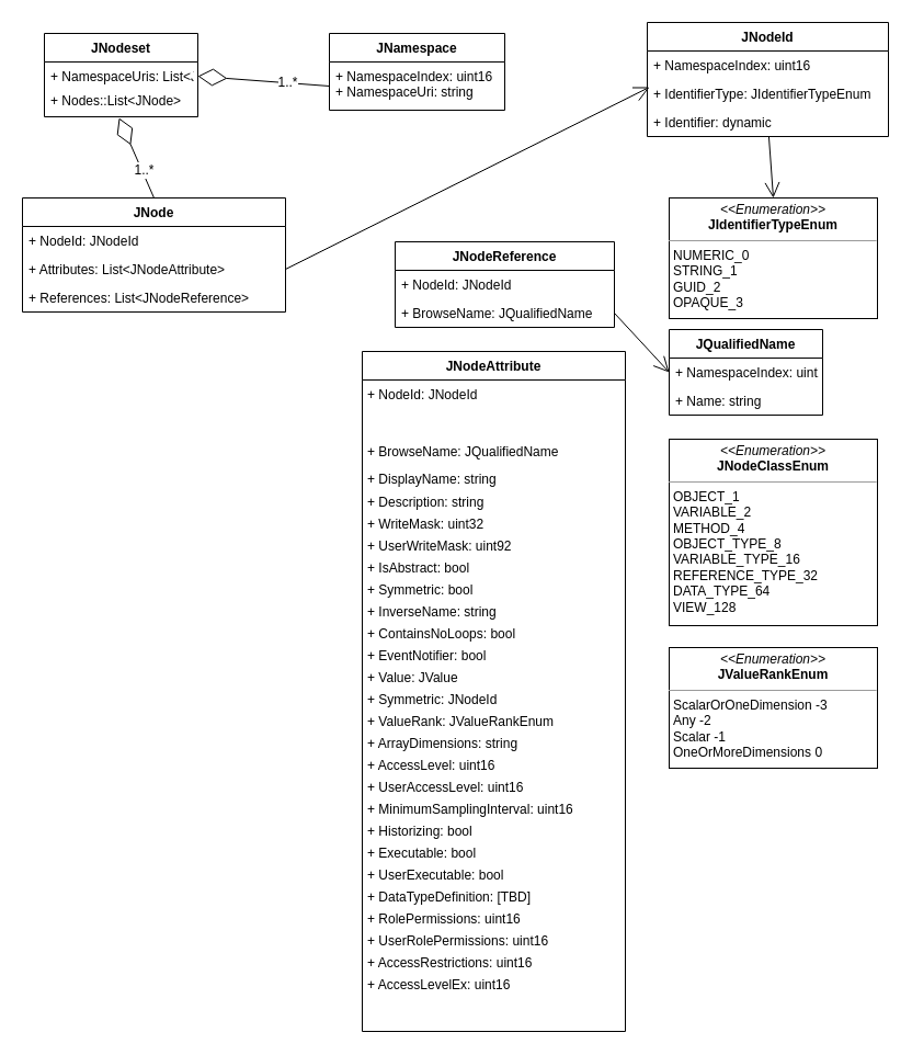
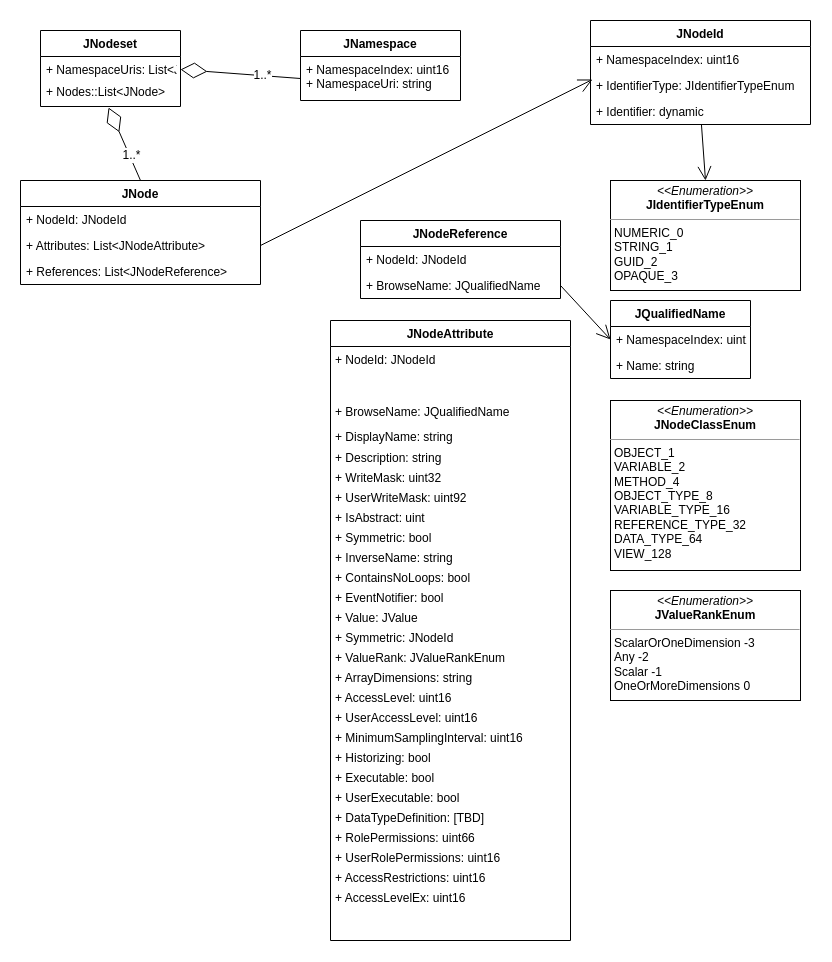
  <mxCell id="0" />
  <mxCell id="1" parent="0" />
  <mxCell id="2" value="JNodeId" style="swimlane;fontStyle=1;childLayout=stackLayout;horizontal=1;startSize=26;fillColor=none;horizontalStack=0;resizeParent=1;resizeParentMax=0;resizeLast=0;collapsible=1;marginBottom=0;" vertex="1" parent="1"><mxGeometry x="590" y="20" width="220" height="104" as="geometry" /></mxCell>
  <mxCell id="3" value="+ NamespaceIndex: uint16" style="text;strokeColor=none;fillColor=none;align=left;verticalAlign=top;spacingLeft=4;spacingRight=4;overflow=hidden;rotatable=0;points=[[0,0.5],[1,0.5]];portConstraint=eastwest;" vertex="1" parent="2"><mxGeometry y="26" width="220" height="26" as="geometry" /></mxCell>
  <mxCell id="4" value="+ IdentifierType: JIdentifierTypeEnum&#10;" style="text;strokeColor=none;fillColor=none;align=left;verticalAlign=top;spacingLeft=4;spacingRight=4;overflow=hidden;rotatable=0;points=[[0,0.5],[1,0.5]];portConstraint=eastwest;" vertex="1" parent="2"><mxGeometry y="52" width="220" height="26" as="geometry" /></mxCell>
  <mxCell id="5" value="+ Identifier: dynamic" style="text;strokeColor=none;fillColor=none;align=left;verticalAlign=top;spacingLeft=4;spacingRight=4;overflow=hidden;rotatable=0;points=[[0,0.5],[1,0.5]];portConstraint=eastwest;" vertex="1" parent="2"><mxGeometry y="78" width="220" height="26" as="geometry" /></mxCell>
  <mxCell id="6" value="&lt;p style=&quot;margin: 0px ; margin-top: 4px ; text-align: center&quot;&gt;&lt;i&gt;&amp;lt;&amp;lt;Enumeration&amp;gt;&amp;gt;&lt;/i&gt;&lt;br&gt;&lt;b&gt;JIdentifierTypeEnum&lt;/b&gt;&lt;/p&gt;&lt;hr size=&quot;1&quot;&gt;&lt;p style=&quot;margin: 0px ; margin-left: 4px&quot;&gt;NUMERIC_0&lt;/p&gt;&lt;p style=&quot;margin: 0px ; margin-left: 4px&quot;&gt;STRING_1&lt;/p&gt;&lt;p style=&quot;margin: 0px ; margin-left: 4px&quot;&gt;GUID_2&lt;/p&gt;&lt;p style=&quot;margin: 0px ; margin-left: 4px&quot;&gt;OPAQUE_3&lt;/p&gt;&lt;p style=&quot;margin: 0px ; margin-left: 4px&quot;&gt;&lt;br&gt;&lt;/p&gt;" style="verticalAlign=top;align=left;overflow=fill;fontSize=12;fontFamily=Helvetica;html=1;" vertex="1" parent="1"><mxGeometry x="610" y="180" width="190" height="110" as="geometry" /></mxCell>
  <mxCell id="7" value="" style="endArrow=open;endFill=1;endSize=12;html=1;entryX=0.5;entryY=0;entryDx=0;entryDy=0;" edge="1" parent="1" source="5" target="6"><mxGeometry width="160" relative="1" as="geometry"><mxPoint x="850" y="140" as="sourcePoint" /><mxPoint x="540" y="310" as="targetPoint" /></mxGeometry></mxCell>
  <mxCell id="8" value="JNamespace" style="swimlane;fontStyle=1;align=center;verticalAlign=top;childLayout=stackLayout;horizontal=1;startSize=26;horizontalStack=0;resizeParent=1;resizeParentMax=0;resizeLast=0;collapsible=1;marginBottom=0;" vertex="1" parent="1"><mxGeometry x="300" y="30" width="160" height="70" as="geometry" /></mxCell>
  <mxCell id="9" value="+ NamespaceIndex: uint16&#10;+ NamespaceUri: string" style="text;strokeColor=none;fillColor=none;align=left;verticalAlign=top;spacingLeft=4;spacingRight=4;overflow=hidden;rotatable=0;points=[[0,0.5],[1,0.5]];portConstraint=eastwest;" vertex="1" parent="8"><mxGeometry y="26" width="160" height="44" as="geometry" /></mxCell>
  <mxCell id="10" value="JNodeset" style="swimlane;fontStyle=1;childLayout=stackLayout;horizontal=1;startSize=26;fillColor=none;horizontalStack=0;resizeParent=1;resizeParentMax=0;resizeLast=0;collapsible=1;marginBottom=0;" vertex="1" parent="1"><mxGeometry x="40" y="30" width="140" height="76" as="geometry" /></mxCell>
  <mxCell id="11" value="+ NamespaceUris: List&lt;JNamespace&gt;" style="text;strokeColor=none;fillColor=none;align=left;verticalAlign=top;spacingLeft=4;spacingRight=4;overflow=hidden;rotatable=0;points=[[0,0.5],[1,0.5]];portConstraint=eastwest;" vertex="1" parent="10"><mxGeometry y="26" width="140" height="22" as="geometry" /></mxCell>
  <mxCell id="12" value="+ Nodes::List&lt;JNode&gt;" style="text;strokeColor=none;fillColor=none;align=left;verticalAlign=top;spacingLeft=4;spacingRight=4;overflow=hidden;rotatable=0;points=[[0,0.5],[1,0.5]];portConstraint=eastwest;" vertex="1" parent="10"><mxGeometry y="48" width="140" height="28" as="geometry" /></mxCell>
  <mxCell id="13" value="" style="endArrow=diamondThin;endFill=0;endSize=24;html=1;exitX=0;exitY=0.5;exitDx=0;exitDy=0;" edge="1" parent="1" source="9"><mxGeometry width="160" relative="1" as="geometry"><mxPoint x="20" y="310" as="sourcePoint" /><mxPoint x="180" y="69" as="targetPoint" /></mxGeometry></mxCell>
  <mxCell id="14" value="1..*" style="text;html=1;align=center;verticalAlign=middle;resizable=0;points=[];;labelBackgroundColor=#ffffff;" vertex="1" connectable="0" parent="13"><mxGeometry x="-0.55" y="-1" relative="1" as="geometry"><mxPoint x="-12" as="offset" /></mxGeometry></mxCell>
  <mxCell id="15" value="JNode" style="swimlane;fontStyle=1;childLayout=stackLayout;horizontal=1;startSize=26;fillColor=none;horizontalStack=0;resizeParent=1;resizeParentMax=0;resizeLast=0;collapsible=1;marginBottom=0;" vertex="1" parent="1"><mxGeometry x="20" y="180" width="240" height="104" as="geometry" /></mxCell>
  <mxCell id="16" value="+ NodeId: JNodeId" style="text;strokeColor=none;fillColor=none;align=left;verticalAlign=top;spacingLeft=4;spacingRight=4;overflow=hidden;rotatable=0;points=[[0,0.5],[1,0.5]];portConstraint=eastwest;" vertex="1" parent="15"><mxGeometry y="26" width="240" height="26" as="geometry" /></mxCell>
  <mxCell id="17" value="+ Attributes: List&lt;JNodeAttribute&gt;" style="text;strokeColor=none;fillColor=none;align=left;verticalAlign=top;spacingLeft=4;spacingRight=4;overflow=hidden;rotatable=0;points=[[0,0.5],[1,0.5]];portConstraint=eastwest;" vertex="1" parent="15"><mxGeometry y="52" width="240" height="26" as="geometry" /></mxCell>
  <mxCell id="18" value="+ References: List&lt;JNodeReference&gt;" style="text;strokeColor=none;fillColor=none;align=left;verticalAlign=top;spacingLeft=4;spacingRight=4;overflow=hidden;rotatable=0;points=[[0,0.5],[1,0.5]];portConstraint=eastwest;" vertex="1" parent="15"><mxGeometry y="78" width="240" height="26" as="geometry" /></mxCell>
  <mxCell id="19" value="" style="endArrow=open;endFill=1;endSize=12;html=1;entryX=0.009;entryY=0.269;entryDx=0;entryDy=0;entryPerimeter=0;exitX=1;exitY=0.5;exitDx=0;exitDy=0;" edge="1" parent="1" source="17" target="4"><mxGeometry width="160" relative="1" as="geometry"><mxPoint x="20" y="310" as="sourcePoint" /><mxPoint x="180" y="310" as="targetPoint" /></mxGeometry></mxCell>
  <mxCell id="20" value="" style="endArrow=diamondThin;endFill=0;endSize=24;html=1;entryX=0.486;entryY=1.036;entryDx=0;entryDy=0;entryPerimeter=0;exitX=0.5;exitY=0;exitDx=0;exitDy=0;" edge="1" parent="1" source="15" target="12"><mxGeometry width="160" relative="1" as="geometry"><mxPoint x="20" y="310" as="sourcePoint" /><mxPoint x="180" y="310" as="targetPoint" /></mxGeometry></mxCell>
  <mxCell id="21" value="1..*" style="text;html=1;align=center;verticalAlign=middle;resizable=0;points=[];;labelBackgroundColor=#ffffff;" vertex="1" connectable="0" parent="20"><mxGeometry x="-0.316" y="-1" relative="1" as="geometry"><mxPoint as="offset" /></mxGeometry></mxCell>
  <mxCell id="22" value="JNodeReference" style="swimlane;fontStyle=1;childLayout=stackLayout;horizontal=1;startSize=26;fillColor=none;horizontalStack=0;resizeParent=1;resizeParentMax=0;resizeLast=0;collapsible=1;marginBottom=0;" vertex="1" parent="1"><mxGeometry x="360" y="220" width="200" height="78" as="geometry" /></mxCell>
  <mxCell id="23" value="+ NodeId: JNodeId" style="text;strokeColor=none;fillColor=none;align=left;verticalAlign=top;spacingLeft=4;spacingRight=4;overflow=hidden;rotatable=0;points=[[0,0.5],[1,0.5]];portConstraint=eastwest;" vertex="1" parent="22"><mxGeometry y="26" width="200" height="26" as="geometry" /></mxCell>
  <mxCell id="24" value="+ BrowseName: JQualifiedName" style="text;strokeColor=none;fillColor=none;align=left;verticalAlign=top;spacingLeft=4;spacingRight=4;overflow=hidden;rotatable=0;points=[[0,0.5],[1,0.5]];portConstraint=eastwest;" vertex="1" parent="22"><mxGeometry y="52" width="200" height="26" as="geometry" /></mxCell>
  <mxCell id="25" value="JNodeAttribute" style="swimlane;fontStyle=1;childLayout=stackLayout;horizontal=1;startSize=26;fillColor=none;horizontalStack=0;resizeParent=1;resizeParentMax=0;resizeLast=0;collapsible=1;marginBottom=0;" vertex="1" parent="1"><mxGeometry x="330" y="320" width="240" height="620" as="geometry" /></mxCell>
  <mxCell id="26" value="&lt;p style=&quot;margin: 0px ; margin-top: 4px ; text-align: center&quot;&gt;&lt;i&gt;&amp;lt;&amp;lt;Enumeration&amp;gt;&amp;gt;&lt;/i&gt;&lt;br&gt;&lt;b&gt;JNodeClassEnum&lt;/b&gt;&lt;/p&gt;&lt;hr size=&quot;1&quot;&gt;&lt;p style=&quot;margin: 0px ; margin-left: 4px&quot;&gt;OBJECT_1&lt;/p&gt;&lt;p style=&quot;margin: 0px ; margin-left: 4px&quot;&gt;VARIABLE_2&lt;/p&gt;&lt;p style=&quot;margin: 0px ; margin-left: 4px&quot;&gt;METHOD_4&lt;/p&gt;&lt;p style=&quot;margin: 0px ; margin-left: 4px&quot;&gt;OBJECT_TYPE_8&lt;/p&gt;&lt;p style=&quot;margin: 0px ; margin-left: 4px&quot;&gt;VARIABLE_TYPE_16&lt;br&gt;REFERENCE_TYPE_32&lt;/p&gt;&lt;p style=&quot;margin: 0px ; margin-left: 4px&quot;&gt;DATA_TYPE_64&lt;/p&gt;&lt;p style=&quot;margin: 0px ; margin-left: 4px&quot;&gt;VIEW_128&lt;/p&gt;&lt;p style=&quot;margin: 0px ; margin-left: 4px&quot;&gt;&lt;br&gt;&lt;/p&gt;" style="verticalAlign=top;align=left;overflow=fill;fontSize=12;fontFamily=Helvetica;html=1;" vertex="1" parent="1"><mxGeometry x="610" y="400" width="190" height="170" as="geometry" /></mxCell>
  <mxCell id="27" value="JQualifiedName" style="swimlane;fontStyle=1;childLayout=stackLayout;horizontal=1;startSize=26;fillColor=none;horizontalStack=0;resizeParent=1;resizeParentMax=0;resizeLast=0;collapsible=1;marginBottom=0;" vertex="1" parent="1"><mxGeometry x="610" y="300" width="140" height="78" as="geometry" /></mxCell>
  <mxCell id="28" value="+ NamespaceIndex: uint16" style="text;strokeColor=none;fillColor=none;align=left;verticalAlign=top;spacingLeft=4;spacingRight=4;overflow=hidden;rotatable=0;points=[[0,0.5],[1,0.5]];portConstraint=eastwest;" vertex="1" parent="27"><mxGeometry y="26" width="140" height="26" as="geometry" /></mxCell>
  <mxCell id="29" value="+ Name: string" style="text;strokeColor=none;fillColor=none;align=left;verticalAlign=top;spacingLeft=4;spacingRight=4;overflow=hidden;rotatable=0;points=[[0,0.5],[1,0.5]];portConstraint=eastwest;" vertex="1" parent="27"><mxGeometry y="52" width="140" height="26" as="geometry" /></mxCell>
  <mxCell id="30" value="" style="endArrow=open;endFill=1;endSize=12;html=1;entryX=0;entryY=0.5;entryDx=0;entryDy=0;exitX=1;exitY=0.5;exitDx=0;exitDy=0;" edge="1" parent="1" source="24" target="28"><mxGeometry width="160" relative="1" as="geometry"><mxPoint x="20" y="590" as="sourcePoint" /><mxPoint x="180" y="590" as="targetPoint" /></mxGeometry></mxCell>
  <mxCell id="31" value="+ NodeId: JNodeId" style="text;strokeColor=none;fillColor=none;align=left;verticalAlign=top;spacingLeft=4;spacingRight=4;overflow=hidden;rotatable=0;points=[[0,0.5],[1,0.5]];portConstraint=eastwest;" vertex="1" parent="1"><mxGeometry x="329" y="346" width="190" height="26" as="geometry" /></mxCell>
  <mxCell id="32" value="+ BrowseName: JQualifiedName" style="text;strokeColor=none;fillColor=none;align=left;verticalAlign=top;spacingLeft=4;spacingRight=4;overflow=hidden;rotatable=0;points=[[0,0.5],[1,0.5]];portConstraint=eastwest;" vertex="1" parent="1"><mxGeometry x="329" y="398" width="190" height="26" as="geometry" /></mxCell>
  <mxCell id="33" value="+ DisplayName: string" style="text;strokeColor=none;fillColor=none;align=left;verticalAlign=top;spacingLeft=4;spacingRight=4;overflow=hidden;rotatable=0;points=[[0,0.5],[1,0.5]];portConstraint=eastwest;" vertex="1" parent="1"><mxGeometry x="329" y="423" width="190" height="26" as="geometry" /></mxCell>
  <mxCell id="34" value="+ Description: string" style="text;strokeColor=none;fillColor=none;align=left;verticalAlign=top;spacingLeft=4;spacingRight=4;overflow=hidden;rotatable=0;points=[[0,0.5],[1,0.5]];portConstraint=eastwest;" vertex="1" parent="1"><mxGeometry x="329" y="444" width="190" height="26" as="geometry" /></mxCell>
  <mxCell id="35" value="+ WriteMask: uint32" style="text;strokeColor=none;fillColor=none;align=left;verticalAlign=top;spacingLeft=4;spacingRight=4;overflow=hidden;rotatable=0;points=[[0,0.5],[1,0.5]];portConstraint=eastwest;" vertex="1" parent="1"><mxGeometry x="329" y="464" width="190" height="26" as="geometry" /></mxCell>
  <mxCell id="36" value="+ UserWriteMask: uint92" style="text;strokeColor=none;fillColor=none;align=left;verticalAlign=top;spacingLeft=4;spacingRight=4;overflow=hidden;rotatable=0;points=[[0,0.5],[1,0.5]];portConstraint=eastwest;" vertex="1" parent="1"><mxGeometry x="329" y="484" width="190" height="26" as="geometry" /></mxCell>
- <mxCell id="37" value="+ IsAbstract: bool" style="text;strokeColor=none;fillColor=none;align=left;verticalAlign=top;spacingLeft=4;spacingRight=4;overflow=hidden;rotatable=0;points=[[0,0.5],[1,0.5]];portConstraint=eastwest;" vertex="1" parent="1"><mxGeometry x="329" y="504" width="190" height="26" as="geometry" /></mxCell>
+ <mxCell id="37" value="+ IsAbstract: uint" style="text;strokeColor=none;fillColor=none;align=left;verticalAlign=top;spacingLeft=4;spacingRight=4;overflow=hidden;rotatable=0;points=[[0,0.5],[1,0.5]];portConstraint=eastwest;" vertex="1" parent="1"><mxGeometry x="329" y="504" width="190" height="26" as="geometry" /></mxCell>
  <mxCell id="38" value="+ Symmetric: bool" style="text;strokeColor=none;fillColor=none;align=left;verticalAlign=top;spacingLeft=4;spacingRight=4;overflow=hidden;rotatable=0;points=[[0,0.5],[1,0.5]];portConstraint=eastwest;" vertex="1" parent="1"><mxGeometry x="329" y="524" width="190" height="26" as="geometry" /></mxCell>
  <mxCell id="39" value="+ InverseName: string" style="text;strokeColor=none;fillColor=none;align=left;verticalAlign=top;spacingLeft=4;spacingRight=4;overflow=hidden;rotatable=0;points=[[0,0.5],[1,0.5]];portConstraint=eastwest;" vertex="1" parent="1"><mxGeometry x="329" y="544" width="190" height="26" as="geometry" /></mxCell>
  <mxCell id="40" value="+ ContainsNoLoops: bool" style="text;strokeColor=none;fillColor=none;align=left;verticalAlign=top;spacingLeft=4;spacingRight=4;overflow=hidden;rotatable=0;points=[[0,0.5],[1,0.5]];portConstraint=eastwest;" vertex="1" parent="1"><mxGeometry x="329" y="564" width="190" height="26" as="geometry" /></mxCell>
  <mxCell id="41" value="+ EventNotifier: bool" style="text;strokeColor=none;fillColor=none;align=left;verticalAlign=top;spacingLeft=4;spacingRight=4;overflow=hidden;rotatable=0;points=[[0,0.5],[1,0.5]];portConstraint=eastwest;" vertex="1" parent="1"><mxGeometry x="329" y="584" width="190" height="26" as="geometry" /></mxCell>
  <mxCell id="42" value="+ Value: JValue" style="text;strokeColor=none;fillColor=none;align=left;verticalAlign=top;spacingLeft=4;spacingRight=4;overflow=hidden;rotatable=0;points=[[0,0.5],[1,0.5]];portConstraint=eastwest;" vertex="1" parent="1"><mxGeometry x="329" y="604" width="190" height="26" as="geometry" /></mxCell>
  <mxCell id="43" value="+ Symmetric: JNodeId" style="text;strokeColor=none;fillColor=none;align=left;verticalAlign=top;spacingLeft=4;spacingRight=4;overflow=hidden;rotatable=0;points=[[0,0.5],[1,0.5]];portConstraint=eastwest;" vertex="1" parent="1"><mxGeometry x="329" y="624" width="190" height="26" as="geometry" /></mxCell>
  <mxCell id="44" value="+ ValueRank: JValueRankEnum" style="text;strokeColor=none;fillColor=none;align=left;verticalAlign=top;spacingLeft=4;spacingRight=4;overflow=hidden;rotatable=0;points=[[0,0.5],[1,0.5]];portConstraint=eastwest;" vertex="1" parent="1"><mxGeometry x="329" y="644" width="190" height="26" as="geometry" /></mxCell>
  <mxCell id="45" value="+ ArrayDimensions: string" style="text;strokeColor=none;fillColor=none;align=left;verticalAlign=top;spacingLeft=4;spacingRight=4;overflow=hidden;rotatable=0;points=[[0,0.5],[1,0.5]];portConstraint=eastwest;" vertex="1" parent="1"><mxGeometry x="329" y="664" width="190" height="26" as="geometry" /></mxCell>
  <mxCell id="46" value="+ AccessLevel: uint16" style="text;strokeColor=none;fillColor=none;align=left;verticalAlign=top;spacingLeft=4;spacingRight=4;overflow=hidden;rotatable=0;points=[[0,0.5],[1,0.5]];portConstraint=eastwest;" vertex="1" parent="1"><mxGeometry x="329" y="684" width="190" height="26" as="geometry" /></mxCell>
  <mxCell id="47" value="+ UserAccessLevel: uint16" style="text;strokeColor=none;fillColor=none;align=left;verticalAlign=top;spacingLeft=4;spacingRight=4;overflow=hidden;rotatable=0;points=[[0,0.5],[1,0.5]];portConstraint=eastwest;" vertex="1" parent="1"><mxGeometry x="329" y="704" width="190" height="26" as="geometry" /></mxCell>
  <mxCell id="48" value="+ MinimumSamplingInterval: uint16" style="text;strokeColor=none;fillColor=none;align=left;verticalAlign=top;spacingLeft=4;spacingRight=4;overflow=hidden;rotatable=0;points=[[0,0.5],[1,0.5]];portConstraint=eastwest;" vertex="1" parent="1"><mxGeometry x="329" y="724" width="200" height="26" as="geometry" /></mxCell>
  <mxCell id="49" value="+ Historizing: bool" style="text;strokeColor=none;fillColor=none;align=left;verticalAlign=top;spacingLeft=4;spacingRight=4;overflow=hidden;rotatable=0;points=[[0,0.5],[1,0.5]];portConstraint=eastwest;" vertex="1" parent="1"><mxGeometry x="329" y="744" width="200" height="26" as="geometry" /></mxCell>
  <mxCell id="50" value="+ Executable: bool" style="text;strokeColor=none;fillColor=none;align=left;verticalAlign=top;spacingLeft=4;spacingRight=4;overflow=hidden;rotatable=0;points=[[0,0.5],[1,0.5]];portConstraint=eastwest;" vertex="1" parent="1"><mxGeometry x="329" y="764" width="200" height="26" as="geometry" /></mxCell>
  <mxCell id="51" value="+ UserExecutable: bool" style="text;strokeColor=none;fillColor=none;align=left;verticalAlign=top;spacingLeft=4;spacingRight=4;overflow=hidden;rotatable=0;points=[[0,0.5],[1,0.5]];portConstraint=eastwest;" vertex="1" parent="1"><mxGeometry x="329" y="784" width="200" height="26" as="geometry" /></mxCell>
  <mxCell id="52" value="+ DataTypeDefinition: [TBD]" style="text;strokeColor=none;fillColor=none;align=left;verticalAlign=top;spacingLeft=4;spacingRight=4;overflow=hidden;rotatable=0;points=[[0,0.5],[1,0.5]];portConstraint=eastwest;" vertex="1" parent="1"><mxGeometry x="329" y="804" width="241" height="26" as="geometry" /></mxCell>
- <mxCell id="53" value="+ RolePermissions: uint16" style="text;strokeColor=none;fillColor=none;align=left;verticalAlign=top;spacingLeft=4;spacingRight=4;overflow=hidden;rotatable=0;points=[[0,0.5],[1,0.5]];portConstraint=eastwest;" vertex="1" parent="1"><mxGeometry x="329" y="824" width="200" height="26" as="geometry" /></mxCell>
+ <mxCell id="53" value="+ RolePermissions: uint66" style="text;strokeColor=none;fillColor=none;align=left;verticalAlign=top;spacingLeft=4;spacingRight=4;overflow=hidden;rotatable=0;points=[[0,0.5],[1,0.5]];portConstraint=eastwest;" vertex="1" parent="1"><mxGeometry x="329" y="824" width="200" height="26" as="geometry" /></mxCell>
  <mxCell id="54" value="+ UserRolePermissions: uint16" style="text;strokeColor=none;fillColor=none;align=left;verticalAlign=top;spacingLeft=4;spacingRight=4;overflow=hidden;rotatable=0;points=[[0,0.5],[1,0.5]];portConstraint=eastwest;" vertex="1" parent="1"><mxGeometry x="329" y="844" width="200" height="26" as="geometry" /></mxCell>
  <mxCell id="55" value="+ AccessRestrictions: uint16" style="text;strokeColor=none;fillColor=none;align=left;verticalAlign=top;spacingLeft=4;spacingRight=4;overflow=hidden;rotatable=0;points=[[0,0.5],[1,0.5]];portConstraint=eastwest;" vertex="1" parent="1"><mxGeometry x="329" y="864" width="200" height="26" as="geometry" /></mxCell>
  <mxCell id="56" value="+ AccessLevelEx: uint16" style="text;strokeColor=none;fillColor=none;align=left;verticalAlign=top;spacingLeft=4;spacingRight=4;overflow=hidden;rotatable=0;points=[[0,0.5],[1,0.5]];portConstraint=eastwest;" vertex="1" parent="1"><mxGeometry x="329" y="884" width="200" height="26" as="geometry" /></mxCell>
  <mxCell id="57" value="&lt;p style=&quot;margin: 0px ; margin-top: 4px ; text-align: center&quot;&gt;&lt;i&gt;&amp;lt;&amp;lt;Enumeration&amp;gt;&amp;gt;&lt;/i&gt;&lt;br&gt;&lt;b&gt;JValueRankEnum&lt;/b&gt;&lt;/p&gt;&lt;hr size=&quot;1&quot;&gt;&lt;p style=&quot;margin: 0px ; margin-left: 4px&quot;&gt;ScalarOrOneDimension -3&lt;/p&gt;&lt;p style=&quot;margin: 0px ; margin-left: 4px&quot;&gt;Any -2&lt;/p&gt;&lt;p style=&quot;margin: 0px ; margin-left: 4px&quot;&gt;Scalar -1&lt;/p&gt;&lt;p style=&quot;margin: 0px ; margin-left: 4px&quot;&gt;OneOrMoreDimensions 0&lt;/p&gt;&lt;p style=&quot;margin: 0px ; margin-left: 4px&quot;&gt;&lt;br&gt;&lt;/p&gt;" style="verticalAlign=top;align=left;overflow=fill;fontSize=12;fontFamily=Helvetica;html=1;" vertex="1" parent="1"><mxGeometry x="610" y="590" width="190" height="110" as="geometry" /></mxCell>
